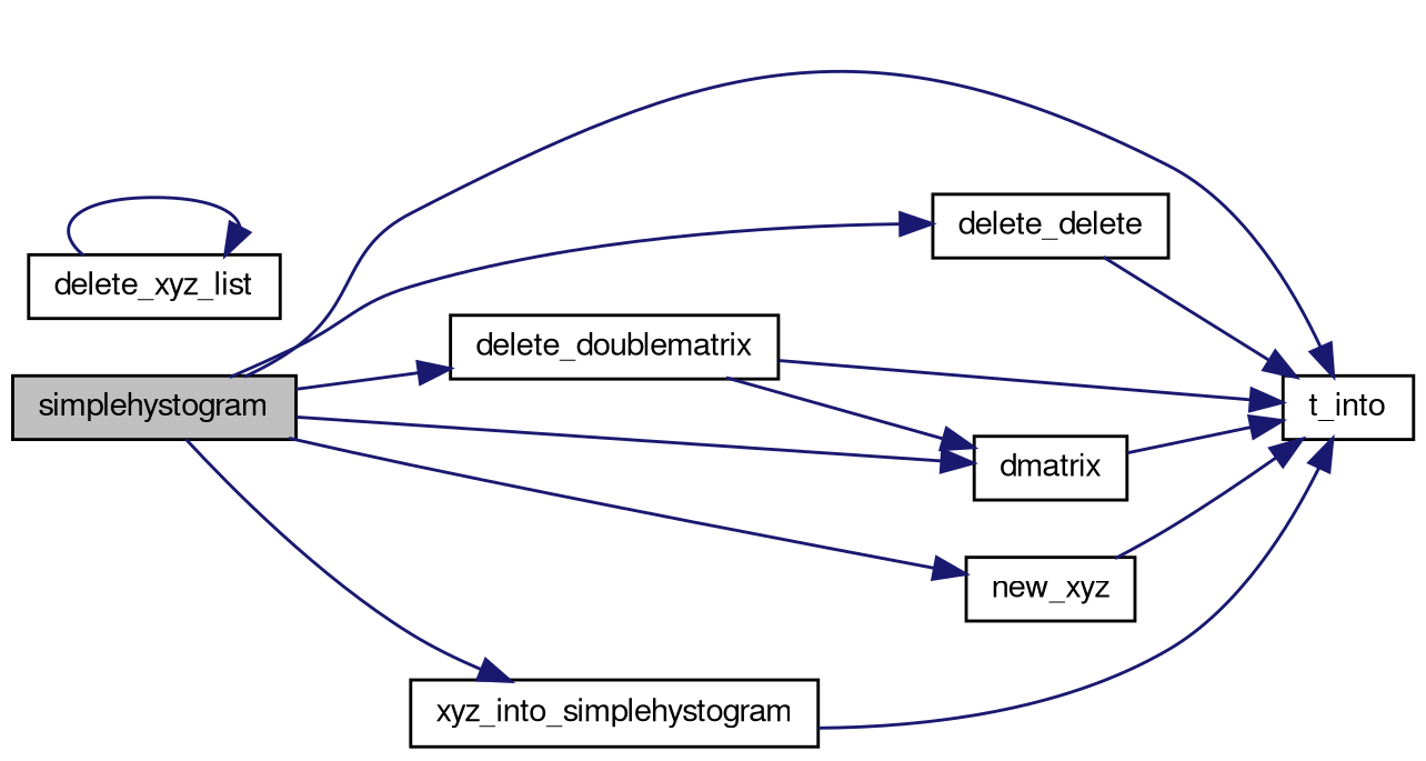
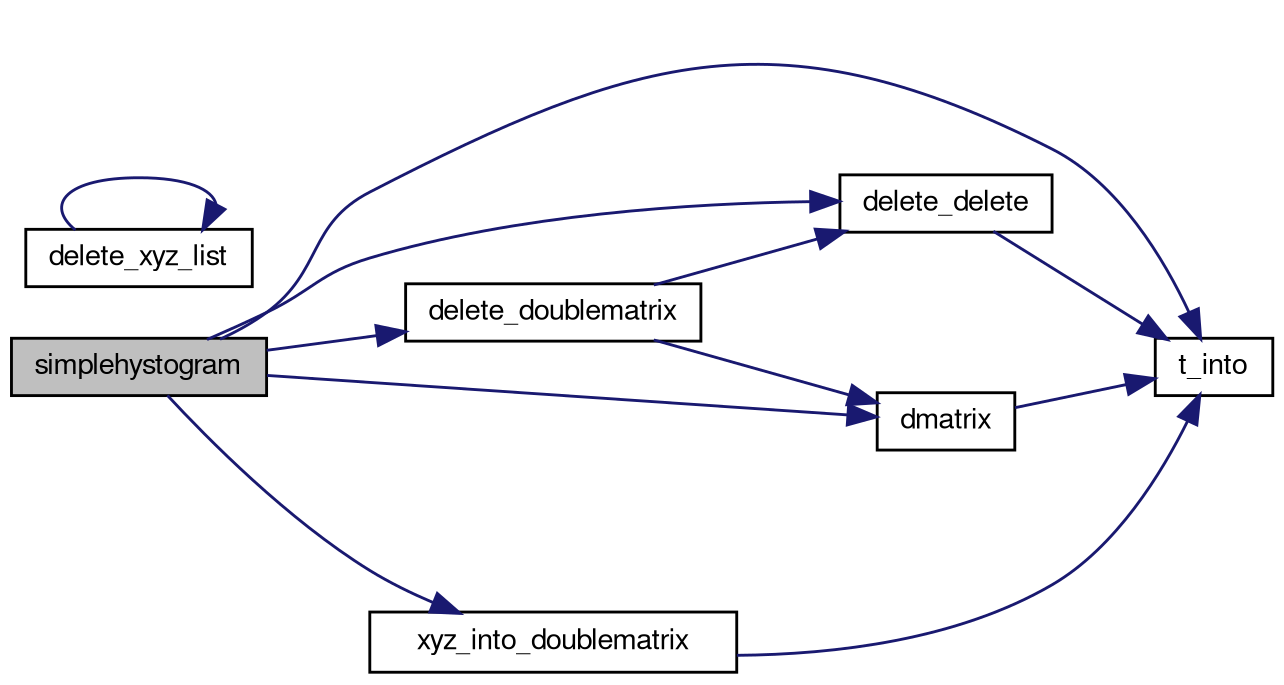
  digraph {
    rankdir=LR
    node [color=black fontname=FreeSans fontsize=10 shape=record]
    edge [color=midnightblue fontname=FreeSans fontsize=10 labelfontname=FreeSans labelfontsize=10 style=solid]
    n1 [fillcolor=grey75 fontcolor=black height=0.2 label=simplehystogram style=filled width=0.4]
    n2 [height=0.2 label=delete_delete width=0.4]
    n3 [height=0.2 label=t_into width=0.4]
    n4 [height=0.2 label=delete_doublematrix width=0.4]
-   n5 [height=0.2 label=new_xyz width=0.4]
-   n6 [height=0.2 label=xyz_into_simplehystogram width=0.4]
+   n6 [height=0.2 label=xyz_into_doublematrix width=0.4]
    n7 [height=0.2 label=dmatrix width=0.4]
    n8 [height=0.2 label=delete_xyz_list width=0.4]
    n1 -> n2
    n1 -> n3
    n1 -> n4
-   n1 -> n5
    n1 -> n6
    n1 -> n7
    n2 -> n3
-   n4 -> n3
+   n4 -> n2
    n4 -> n7
-   n5 -> n3
    n6 -> n3
    n7 -> n3
    n8 -> n8
  }
